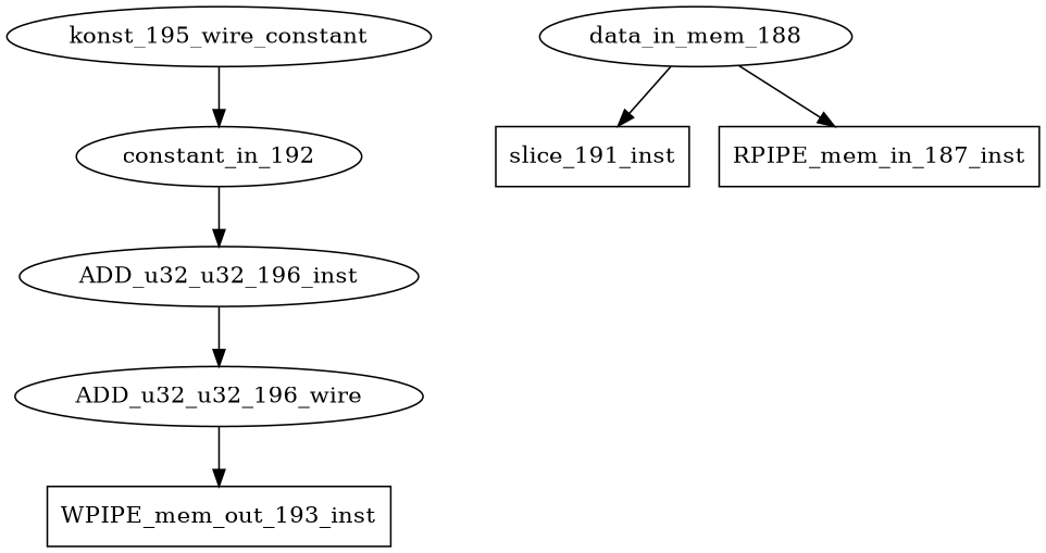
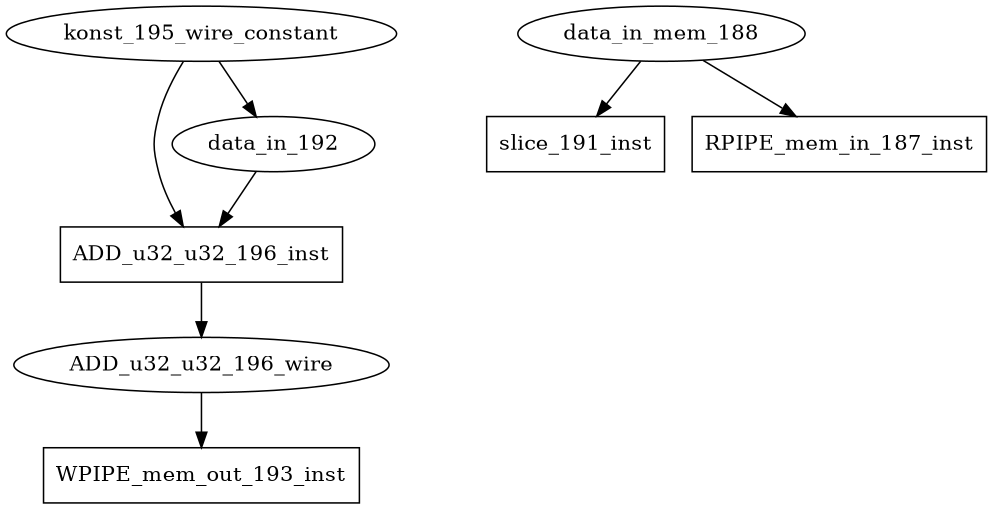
  digraph {
    node [shape=rectangle]
    WPIPE_mem_out_193_inst
    ADD_u32_u32_196_wire [shape=ellipse]
-   ADD_u32_u32_196_inst [shape=ellipse]
-   data_in_192 [shape=ellipse label=constant_in_192]
+   ADD_u32_u32_196_inst
+   data_in_192 [shape=ellipse]
    slice_191_inst
    data_in_mem_188 [shape=ellipse]
    RPIPE_mem_in_187_inst
    konst_195_wire_constant [shape=ellipse]
    ADD_u32_u32_196_wire -> WPIPE_mem_out_193_inst
    ADD_u32_u32_196_inst -> ADD_u32_u32_196_wire
    data_in_192 -> ADD_u32_u32_196_inst
    data_in_mem_188 -> slice_191_inst
    data_in_mem_188 -> RPIPE_mem_in_187_inst
+   konst_195_wire_constant -> ADD_u32_u32_196_inst
    konst_195_wire_constant -> data_in_192
  }
